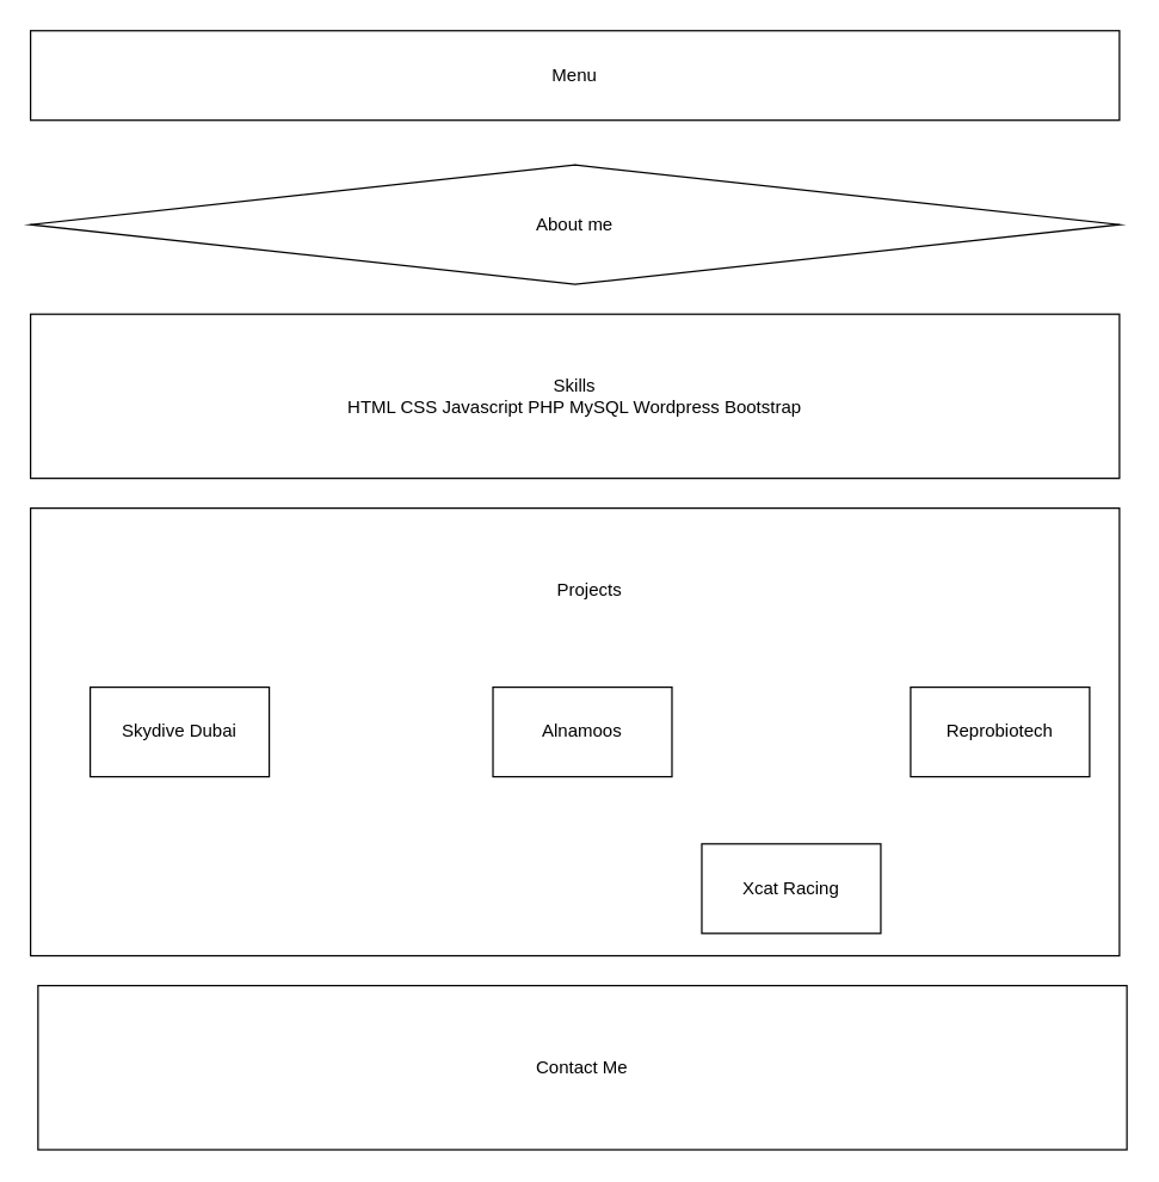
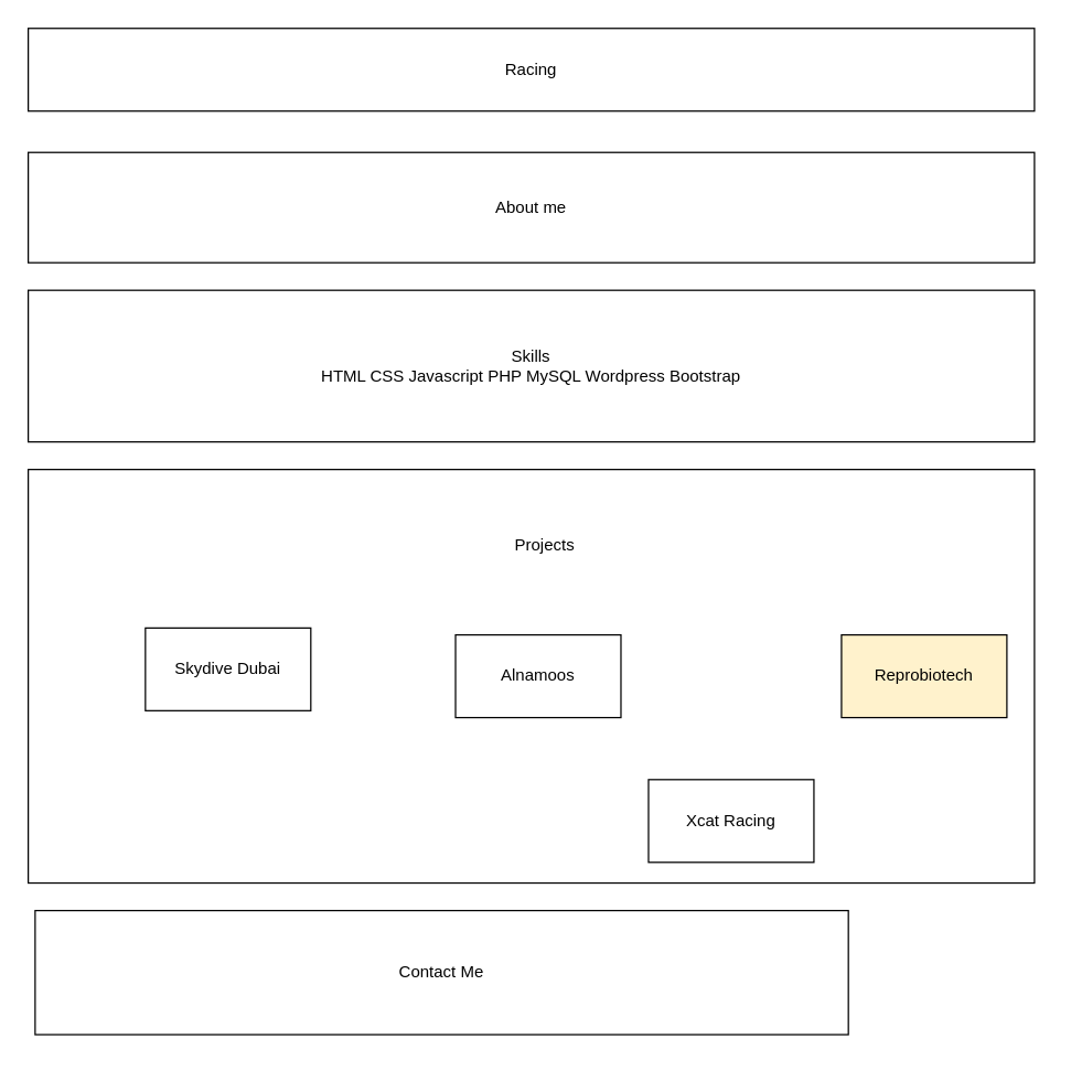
  <mxCell id="0" />
  <mxCell id="1" parent="0" />
- <mxCell id="2" value="Menu" style="rounded=0;whiteSpace=wrap;html=1;" vertex="1" parent="1"><mxGeometry x="20" y="20" width="730" height="60" as="geometry" /></mxCell>
- <mxCell id="3" value="About me" style="rhombus;whiteSpace=wrap;html=1;" vertex="1" parent="1"><mxGeometry x="20" y="110" width="730" height="80" as="geometry" /></mxCell>
+ <mxCell id="2" value="Racing" style="rounded=0;whiteSpace=wrap;html=1;" vertex="1" parent="1"><mxGeometry x="20" y="20" width="730" height="60" as="geometry" /></mxCell>
+ <mxCell id="3" value="About me" style="rounded=0;whiteSpace=wrap;html=1;" vertex="1" parent="1"><mxGeometry x="20" y="110" width="730" height="80" as="geometry" /></mxCell>
  <mxCell id="4" value="Skills&lt;br&gt;HTML CSS Javascript PHP MySQL Wordpress Bootstrap" style="rounded=0;whiteSpace=wrap;html=1;" vertex="1" parent="1"><mxGeometry x="20" y="210" width="730" height="110" as="geometry" /></mxCell>
  <mxCell id="5" value="" style="rounded=0;whiteSpace=wrap;html=1;" vertex="1" parent="1"><mxGeometry x="20" y="340" width="730" height="300" as="geometry" /></mxCell>
- <mxCell id="6" value="Contact Me" style="rounded=0;whiteSpace=wrap;html=1;" vertex="1" parent="1"><mxGeometry x="25" y="660" width="730" height="110" as="geometry" /></mxCell>
- <mxCell id="7" value="Skydive Dubai" style="rounded=0;whiteSpace=wrap;html=1;" vertex="1" parent="1"><mxGeometry x="60" y="460" width="120" height="60" as="geometry" /></mxCell>
+ <mxCell id="6" value="Contact Me" style="rounded=0;whiteSpace=wrap;html=1;" vertex="1" parent="1"><mxGeometry x="25" y="660" width="590" height="90" as="geometry" /></mxCell>
+ <mxCell id="7" value="Skydive Dubai" style="rounded=0;whiteSpace=wrap;html=1;" vertex="1" parent="1"><mxGeometry x="105" y="455" width="120" height="60" as="geometry" /></mxCell>
  <mxCell id="8" value="Alnamoos" style="rounded=0;whiteSpace=wrap;html=1;" vertex="1" parent="1"><mxGeometry x="330" y="460" width="120" height="60" as="geometry" /></mxCell>
  <mxCell id="9" value="Xcat Racing" style="rounded=0;whiteSpace=wrap;html=1;" vertex="1" parent="1"><mxGeometry x="470" y="565" width="120" height="60" as="geometry" /></mxCell>
- <mxCell id="10" value="Reprobiotech" style="rounded=0;whiteSpace=wrap;html=1;" vertex="1" parent="1"><mxGeometry x="610" y="460" width="120" height="60" as="geometry" /></mxCell>
+ <mxCell id="10" value="Reprobiotech" style="rounded=0;whiteSpace=wrap;html=1;fillColor=#fff2cc;" vertex="1" parent="1"><mxGeometry x="610" y="460" width="120" height="60" as="geometry" /></mxCell>
  <mxCell id="11" value="Projects" style="text;html=1;strokeColor=none;fillColor=none;align=center;verticalAlign=middle;whiteSpace=wrap;rounded=0;" vertex="1" parent="1"><mxGeometry x="360" y="380" width="70" height="30" as="geometry" /></mxCell>
